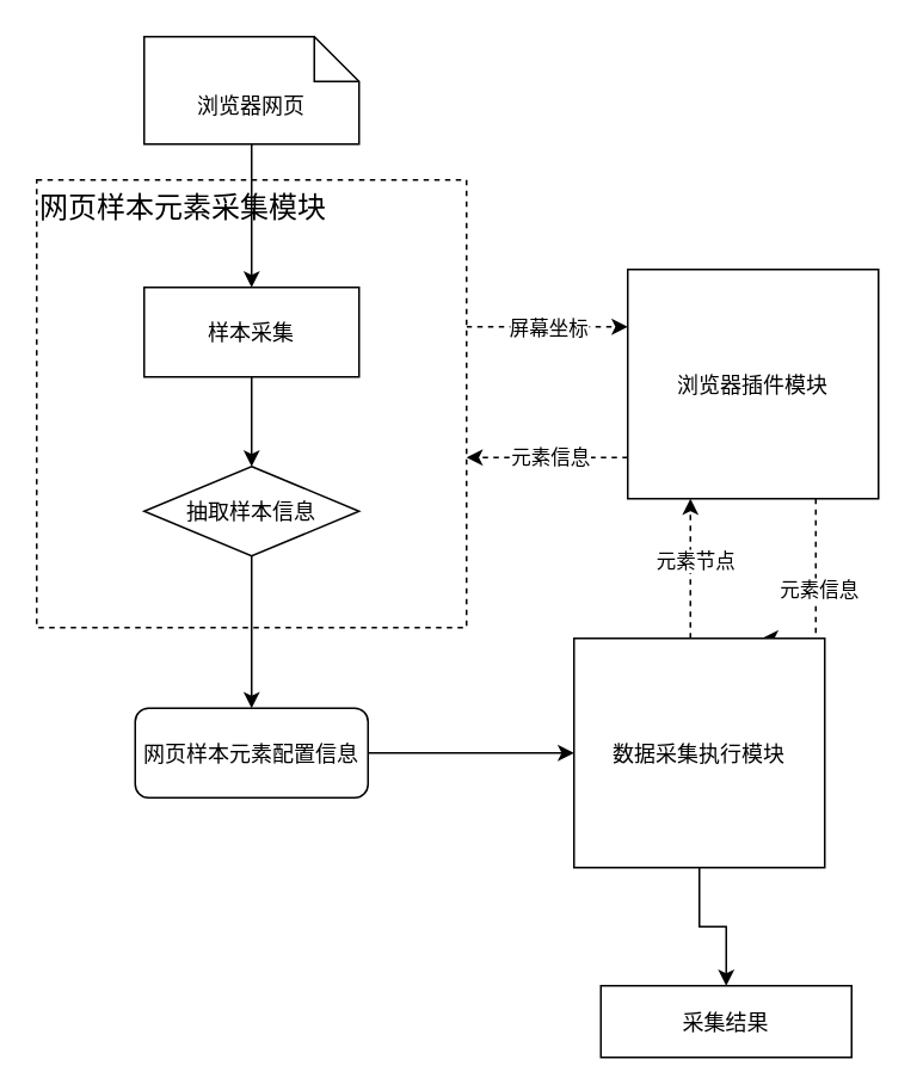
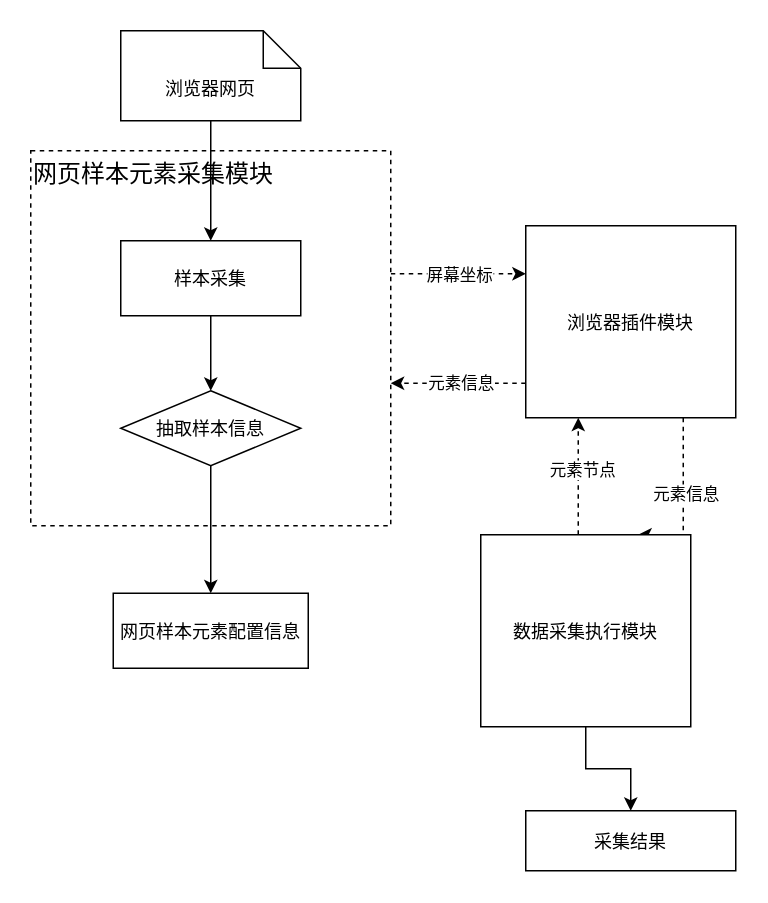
  <mxCell id="0" />
  <mxCell id="1" parent="0" />
  <mxCell id="2" value="浏览器网页" style="shape=note2;boundedLbl=1;whiteSpace=wrap;html=1;size=25;verticalAlign=top;align=center;" parent="1" vertex="1"><mxGeometry x="80" y="20" width="120" height="60" as="geometry" /></mxCell>
  <mxCell id="3" style="edgeStyle=orthogonalEdgeStyle;rounded=0;orthogonalLoop=1;jettySize=auto;html=1;entryX=0;entryY=0.25;entryDx=0;entryDy=0;dashed=1;" edge="1" parent="1" source="5" target="14"><mxGeometry relative="1" as="geometry"><Array as="points"><mxPoint x="280" y="182" /><mxPoint x="280" y="182" /></Array></mxGeometry></mxCell>
  <mxCell id="4" value="屏幕坐标" style="edgeLabel;html=1;align=center;verticalAlign=middle;resizable=0;points=[];" vertex="1" connectable="0" parent="3"><mxGeometry x="0.003" relative="1" as="geometry"><mxPoint as="offset" /></mxGeometry></mxCell>
  <mxCell id="5" value="" style="fontStyle=0;dashed=1;" parent="1" vertex="1"><mxGeometry x="20" y="100" width="240" height="250" as="geometry" /></mxCell>
  <mxCell id="6" value="网页样本元素采集模块" style="text;html=1;strokeColor=none;fillColor=none;align=left;verticalAlign=middle;whiteSpace=wrap;rounded=0;fontSize=16;" parent="1" vertex="1"><mxGeometry x="20" y="100" width="210" height="30" as="geometry" /></mxCell>
  <mxCell id="7" style="edgeStyle=orthogonalEdgeStyle;rounded=0;orthogonalLoop=1;jettySize=auto;html=1;entryX=0.5;entryY=0;entryDx=0;entryDy=0;fontFamily=Helvetica;fontSize=12;fontColor=default;" parent="1" source="2" target="9" edge="1"><mxGeometry relative="1" as="geometry"><Array as="points"><mxPoint x="140" y="40" /><mxPoint x="140" y="40" /></Array></mxGeometry></mxCell>
  <mxCell id="8" style="edgeStyle=orthogonalEdgeStyle;rounded=0;orthogonalLoop=1;jettySize=auto;html=1;" edge="1" parent="1" source="9" target="16"><mxGeometry relative="1" as="geometry" /></mxCell>
  <mxCell id="9" value="样本采集" style="fontStyle=0;fontSize=12;" parent="1" vertex="1"><mxGeometry x="80" y="160" width="120" height="50" as="geometry" /></mxCell>
  <mxCell id="10" style="edgeStyle=orthogonalEdgeStyle;rounded=0;orthogonalLoop=1;jettySize=auto;html=1;dashed=1;" edge="1" parent="1" source="14"><mxGeometry relative="1" as="geometry"><mxPoint x="260" y="255" as="targetPoint" /><Array as="points"><mxPoint x="260" y="255" /></Array></mxGeometry></mxCell>
  <mxCell id="11" value="元素信息" style="edgeLabel;html=1;align=center;verticalAlign=middle;resizable=0;points=[];" vertex="1" connectable="0" parent="10"><mxGeometry x="-0.018" y="-1" relative="1" as="geometry"><mxPoint as="offset" /></mxGeometry></mxCell>
  <mxCell id="12" style="edgeStyle=orthogonalEdgeStyle;rounded=0;orthogonalLoop=1;jettySize=auto;html=1;entryX=0.75;entryY=0;entryDx=0;entryDy=0;dashed=1;" edge="1" parent="1" source="14" target="22"><mxGeometry relative="1" as="geometry"><Array as="points"><mxPoint x="455" y="300" /><mxPoint x="455" y="300" /></Array></mxGeometry></mxCell>
  <mxCell id="13" value="元素信息" style="edgeLabel;html=1;align=center;verticalAlign=middle;resizable=0;points=[];" vertex="1" connectable="0" parent="12"><mxGeometry x="-0.072" y="1" relative="1" as="geometry"><mxPoint as="offset" /></mxGeometry></mxCell>
  <mxCell id="14" value="浏览器插件模块" style="fontStyle=0;fontSize=12;" vertex="1" parent="1"><mxGeometry x="350" y="150" width="140" height="128" as="geometry" /></mxCell>
  <mxCell id="15" style="edgeStyle=orthogonalEdgeStyle;rounded=0;orthogonalLoop=1;jettySize=auto;html=1;" edge="1" parent="1" source="16" target="18"><mxGeometry relative="1" as="geometry" /></mxCell>
  <mxCell id="16" value="抽取样本信息" style="rhombus;fontStyle=0;fontSize=12;" vertex="1" parent="1"><mxGeometry x="80" y="260" width="120" height="50" as="geometry" /></mxCell>
- <mxCell id="17" style="edgeStyle=orthogonalEdgeStyle;rounded=0;orthogonalLoop=1;jettySize=auto;html=1;" edge="1" parent="1" source="18" target="22"><mxGeometry relative="1" as="geometry" /></mxCell>
- <mxCell id="18" value="网页样本元素配置信息" style="fontStyle=0;fontSize=12;rounded=1;" vertex="1" parent="1"><mxGeometry x="75" y="395" width="130" height="50" as="geometry" /></mxCell>
+ <mxCell id="18" value="网页样本元素配置信息" style="fontStyle=0;fontSize=12;" vertex="1" parent="1"><mxGeometry x="75" y="395" width="130" height="50" as="geometry" /></mxCell>
  <mxCell id="19" style="edgeStyle=orthogonalEdgeStyle;rounded=0;orthogonalLoop=1;jettySize=auto;html=1;entryX=0.25;entryY=1;entryDx=0;entryDy=0;dashed=1;" edge="1" parent="1" source="22" target="14"><mxGeometry relative="1" as="geometry"><Array as="points"><mxPoint x="385" y="330" /><mxPoint x="385" y="330" /></Array></mxGeometry></mxCell>
  <mxCell id="20" value="元素节点" style="edgeLabel;html=1;align=center;verticalAlign=middle;resizable=0;points=[];" vertex="1" connectable="0" parent="19"><mxGeometry x="0.125" y="-2" relative="1" as="geometry"><mxPoint as="offset" /></mxGeometry></mxCell>
  <mxCell id="21" style="edgeStyle=orthogonalEdgeStyle;rounded=0;orthogonalLoop=1;jettySize=auto;html=1;" edge="1" parent="1" source="22" target="23"><mxGeometry relative="1" as="geometry" /></mxCell>
  <mxCell id="22" value="数据采集执行模块" style="fontStyle=0;fontSize=12;" vertex="1" parent="1"><mxGeometry x="320" y="356" width="140" height="128" as="geometry" /></mxCell>
- <mxCell id="23" value="采集结果" style="fontStyle=0;fontSize=12;" vertex="1" parent="1"><mxGeometry x="335" y="550" width="140" height="40" as="geometry" /></mxCell>
+ <mxCell id="23" value="采集结果" style="fontStyle=0;fontSize=12;" vertex="1" parent="1"><mxGeometry x="350" y="540" width="140" height="40" as="geometry" /></mxCell>
